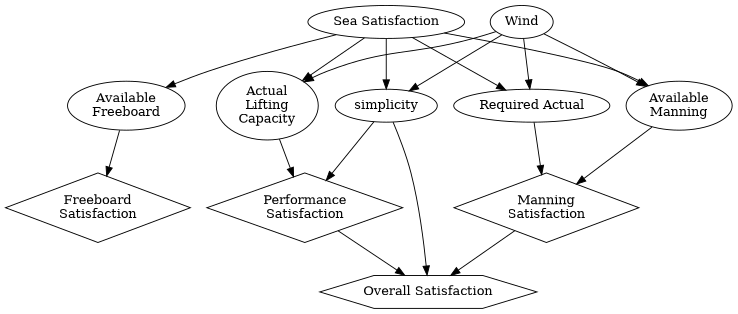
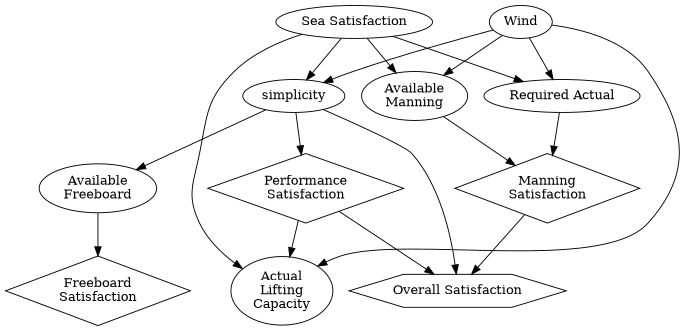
  digraph {
    n1 [label="Sea Satisfaction"]
    n2 [label="Available\nFreeboard"]
    n3 [label="Available\nManning"]
    n4 [label="Required Actual"]
    n5 [label="Actual\nLifting\nCapacity"]
    simplicity
    n7 [label=Wind]
    n8 [label="Freeboard\nSatisfaction" shape=diamond]
    n9 [label="Manning\nSatisfaction" shape=diamond]
    n10 [label="Performance\nSatisfaction" shape=diamond]
    n11 [label="Overall Satisfaction" shape=hexagon]
-   n1 -> n2
+   simplicity -> n2
    n1 -> n3
    n1 -> n4
    n1 -> n5
    n1 -> simplicity
    n2 -> n8
    n3 -> n9
    n4 -> n9
-   n5 -> n10
+   n10 -> n5
    simplicity -> n10
    simplicity -> n11
    n7 -> n3
    n7 -> n4
    n7 -> n5
    n7 -> simplicity
    n9 -> n11
    n10 -> n11
  }
